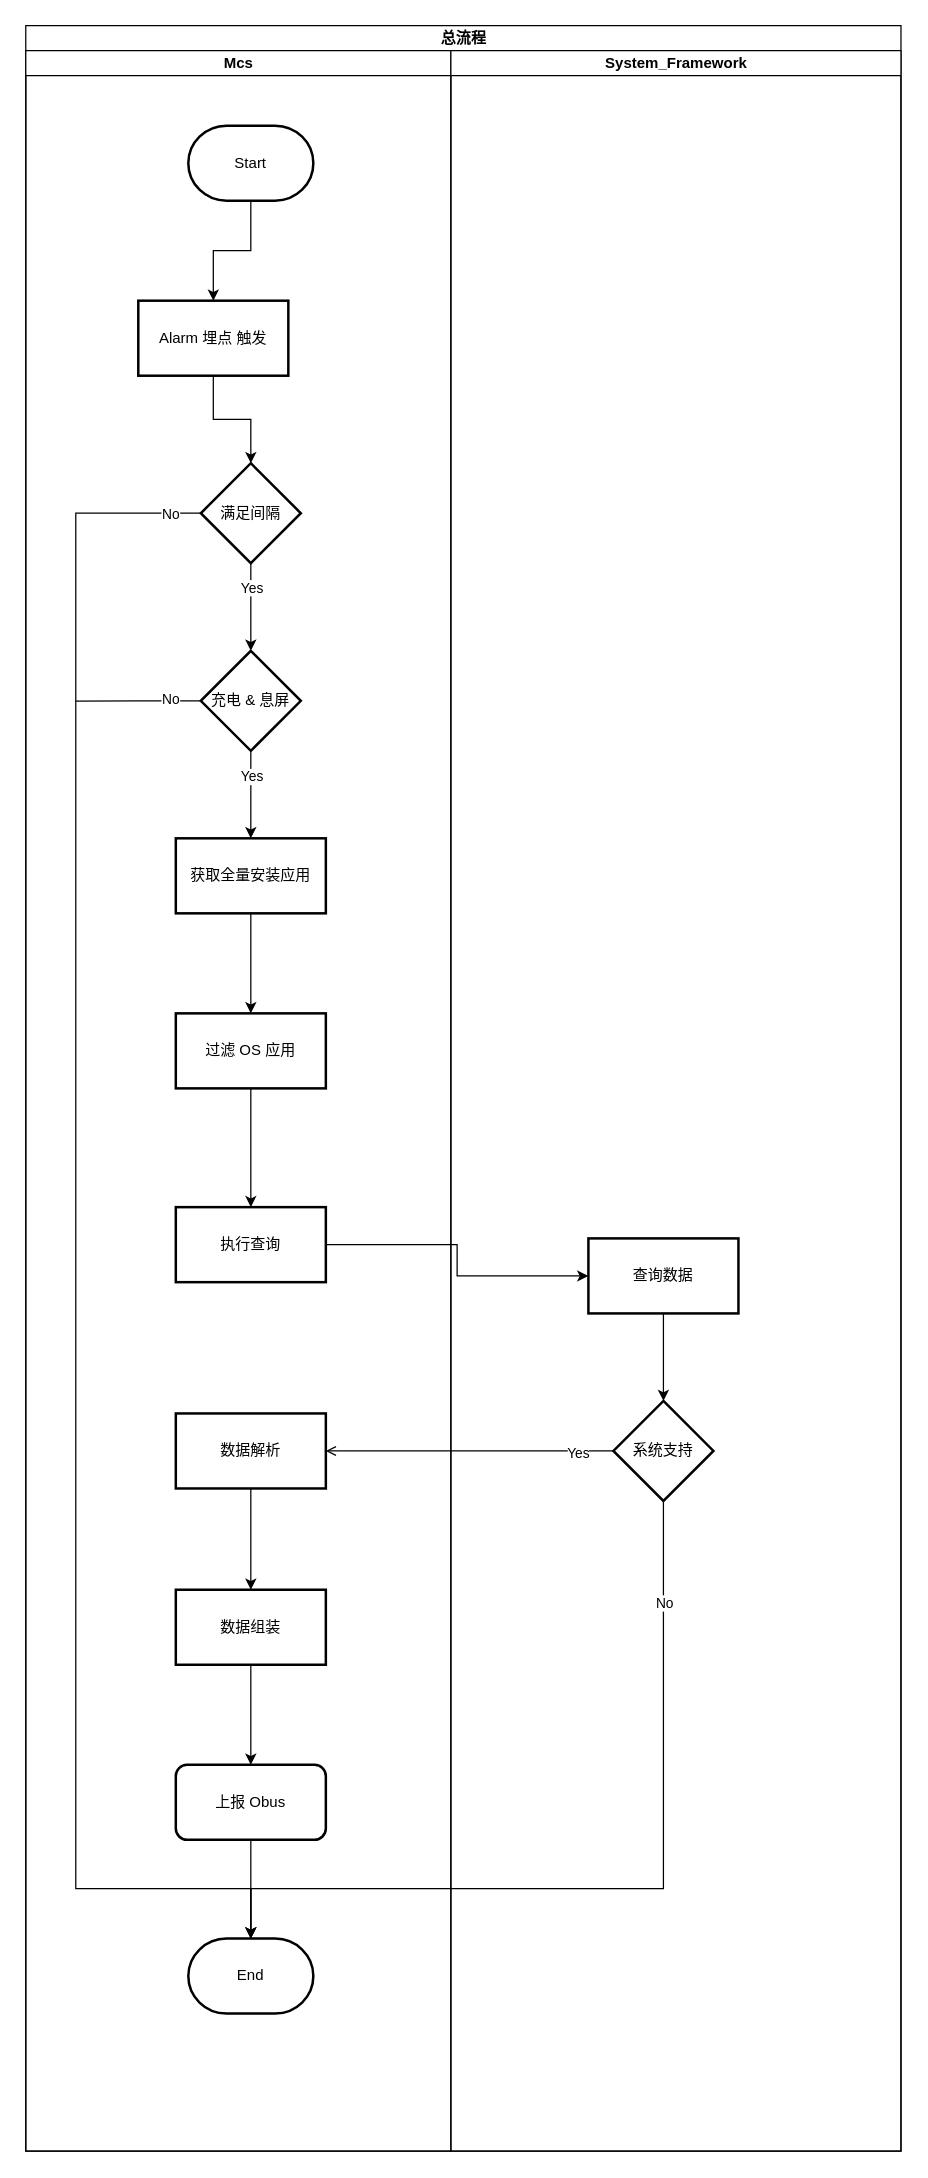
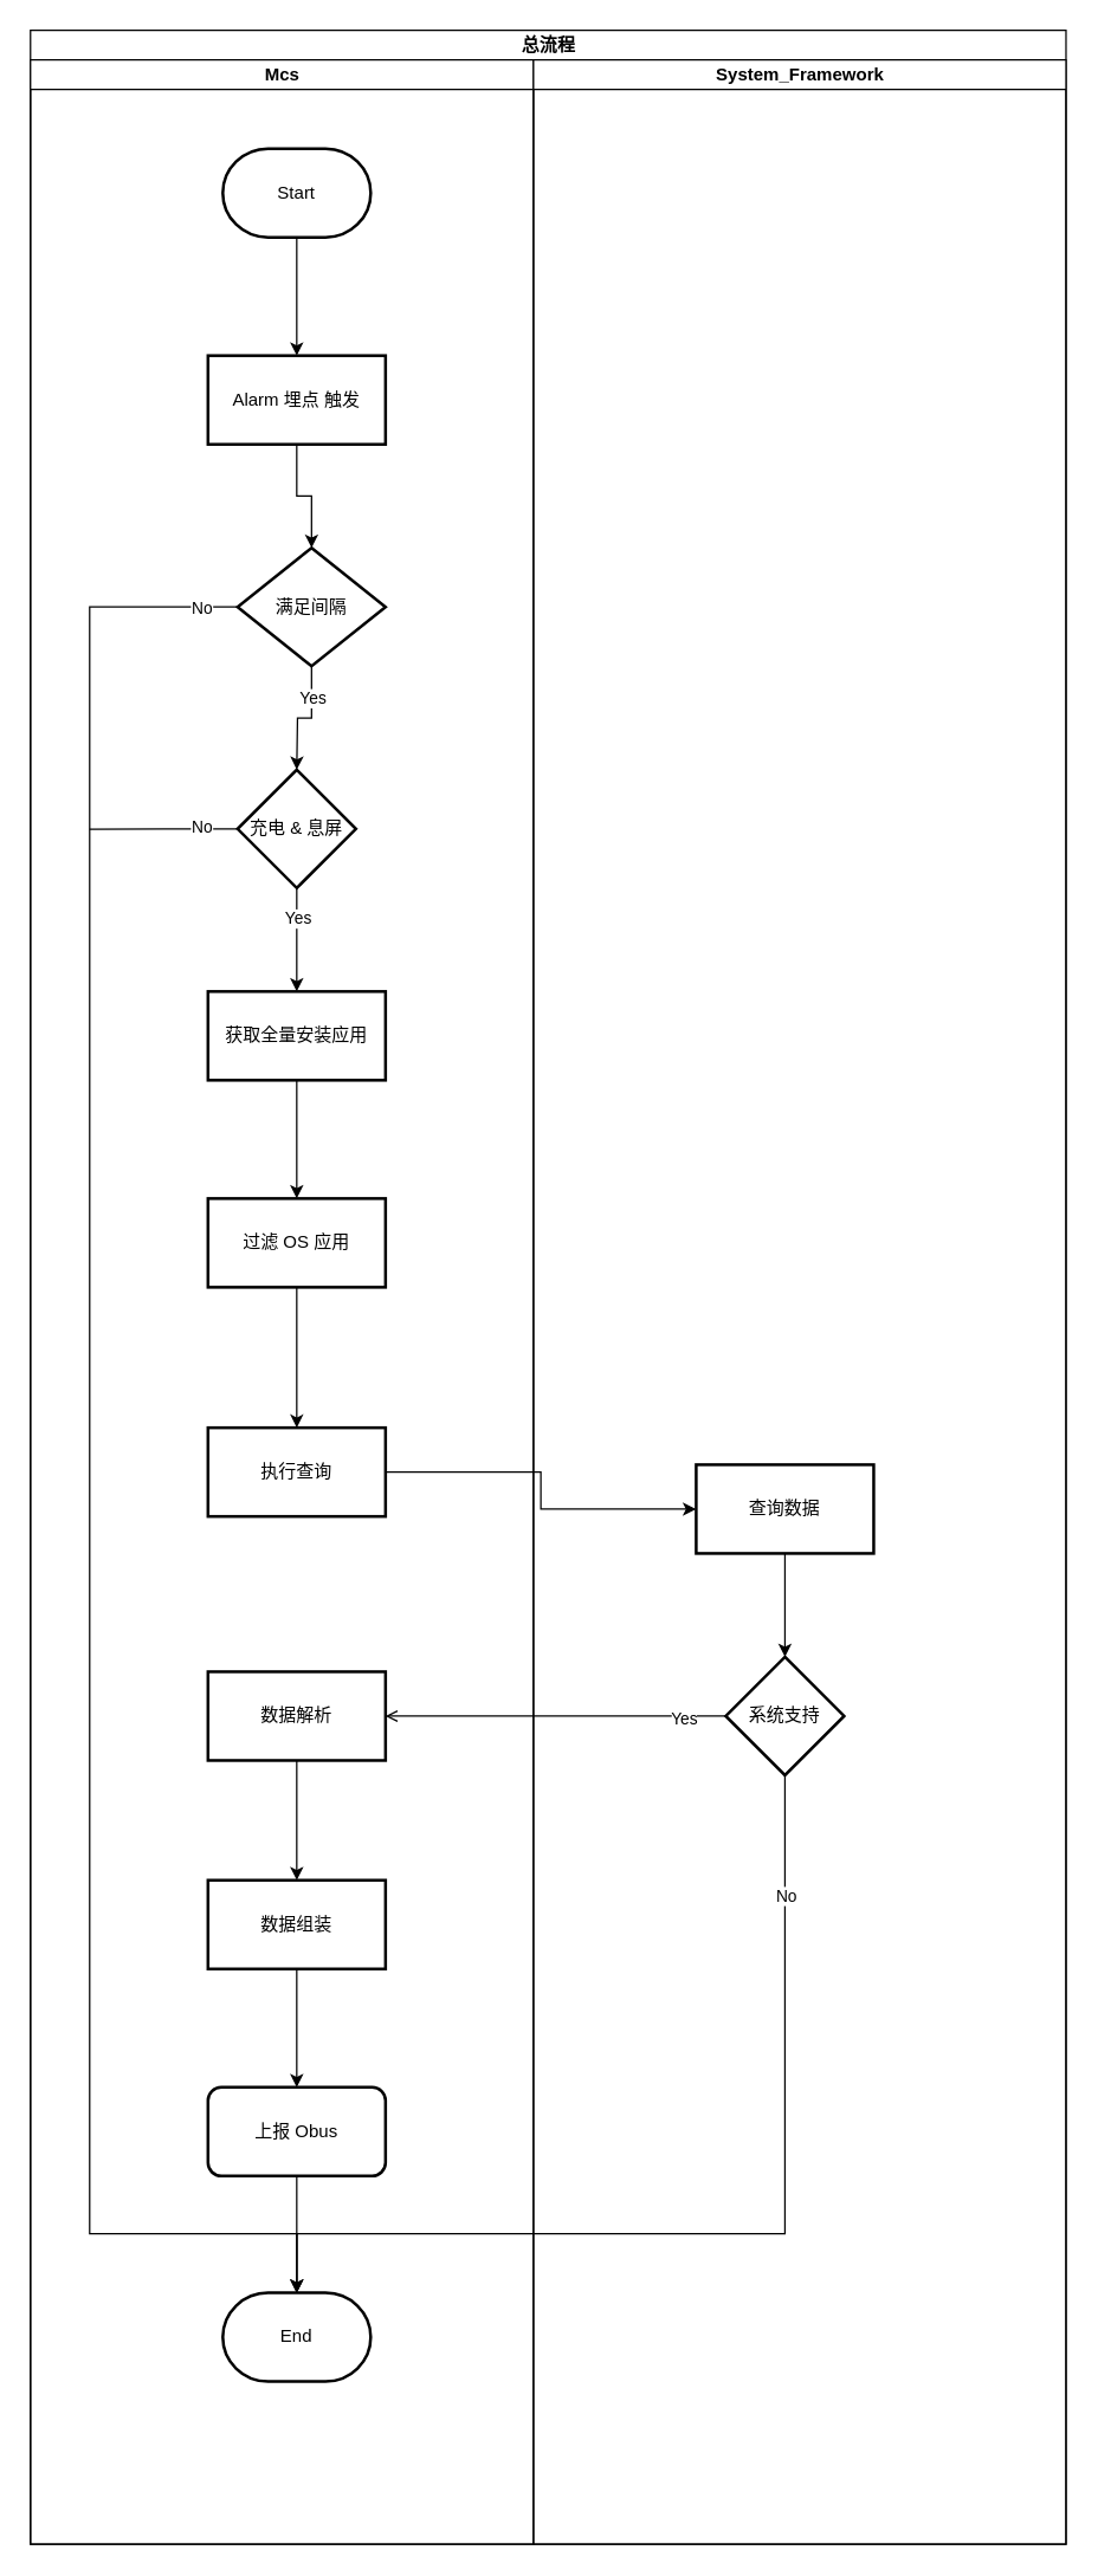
  <mxCell id="0" />
  <mxCell id="1" parent="0" />
  <mxCell id="2" value="总流程" style="swimlane;childLayout=stackLayout;resizeParent=1;resizeParentMax=0;startSize=20;html=1;" vertex="1" parent="1"><mxGeometry x="20" y="20" width="700" height="1700" as="geometry" /></mxCell>
  <mxCell id="3" value="Mcs" style="swimlane;startSize=20;html=1;" vertex="1" parent="2"><mxGeometry y="20" width="340" height="1680" as="geometry" /></mxCell>
- <mxCell id="4" value="满足间隔" style="rhombus;whiteSpace=wrap;html=1;strokeWidth=2;" vertex="1" parent="3"><mxGeometry x="140" y="330" width="80" height="80" as="geometry" /></mxCell>
+ <mxCell id="4" value="满足间隔" style="rhombus;whiteSpace=wrap;html=1;strokeWidth=2;" vertex="1" parent="3"><mxGeometry x="140" y="330" width="100" height="80" as="geometry" /></mxCell>
  <mxCell id="5" value="" style="edgeStyle=orthogonalEdgeStyle;rounded=0;orthogonalLoop=1;jettySize=auto;html=1;" edge="1" parent="3" source="6" target="7"><mxGeometry relative="1" as="geometry" /></mxCell>
  <mxCell id="6" value="获取全量安装应用" style="whiteSpace=wrap;html=1;strokeWidth=2;" vertex="1" parent="3"><mxGeometry x="120" y="630" width="120" height="60" as="geometry" /></mxCell>
  <mxCell id="7" value="过滤 OS 应用" style="whiteSpace=wrap;html=1;strokeWidth=2;" vertex="1" parent="3"><mxGeometry x="120" y="770" width="120" height="60" as="geometry" /></mxCell>
  <mxCell id="8" value="System_Framework" style="swimlane;startSize=20;html=1;" vertex="1" parent="2"><mxGeometry x="340" y="20" width="360" height="1680" as="geometry" /></mxCell>
  <mxCell id="9" value="查询数据" style="whiteSpace=wrap;html=1;strokeWidth=2;" vertex="1" parent="8"><mxGeometry x="110" y="950" width="120" height="60" as="geometry" /></mxCell>
  <mxCell id="10" value="" style="edgeStyle=orthogonalEdgeStyle;rounded=0;orthogonalLoop=1;jettySize=auto;html=1;" edge="1" parent="1" source="11" target="13"><mxGeometry relative="1" as="geometry" /></mxCell>
  <mxCell id="11" value="Start" style="strokeWidth=2;html=1;shape=mxgraph.flowchart.terminator;whiteSpace=wrap;" vertex="1" parent="1"><mxGeometry x="150" y="100" width="100" height="60" as="geometry" /></mxCell>
  <mxCell id="12" value="" style="edgeStyle=orthogonalEdgeStyle;rounded=0;orthogonalLoop=1;jettySize=auto;html=1;" edge="1" parent="1" source="13" target="4"><mxGeometry relative="1" as="geometry" /></mxCell>
- <mxCell id="13" value="Alarm 埋点 触发" style="whiteSpace=wrap;html=1;strokeWidth=2;" vertex="1" parent="1"><mxGeometry x="110" y="240" width="120" height="60" as="geometry" /></mxCell>
+ <mxCell id="13" value="Alarm 埋点 触发" style="whiteSpace=wrap;html=1;strokeWidth=2;" vertex="1" parent="1"><mxGeometry x="140" y="240" width="120" height="60" as="geometry" /></mxCell>
  <mxCell id="14" value="" style="edgeStyle=orthogonalEdgeStyle;rounded=0;orthogonalLoop=1;jettySize=auto;html=1;exitX=0.5;exitY=1;exitDx=0;exitDy=0;" edge="1" parent="1" source="4"><mxGeometry relative="1" as="geometry"><mxPoint x="200" y="520" as="targetPoint" /><mxPoint x="200" y="440" as="sourcePoint" /></mxGeometry></mxCell>
  <mxCell id="15" value="Yes" style="edgeLabel;html=1;align=center;verticalAlign=middle;resizable=0;points=[];" vertex="1" connectable="0" parent="14"><mxGeometry x="-0.464" relative="1" as="geometry"><mxPoint as="offset" /></mxGeometry></mxCell>
  <mxCell id="16" value="" style="edgeStyle=orthogonalEdgeStyle;rounded=0;orthogonalLoop=1;jettySize=auto;html=1;entryX=0.5;entryY=0;entryDx=0;entryDy=0;" edge="1" parent="1" source="20" target="6"><mxGeometry relative="1" as="geometry"><mxPoint x="200" y="680" as="targetPoint" /></mxGeometry></mxCell>
  <mxCell id="17" value="Yes" style="edgeLabel;html=1;align=center;verticalAlign=middle;resizable=0;points=[];" vertex="1" connectable="0" parent="16"><mxGeometry x="-0.421" relative="1" as="geometry"><mxPoint as="offset" /></mxGeometry></mxCell>
  <mxCell id="18" style="edgeStyle=orthogonalEdgeStyle;rounded=0;orthogonalLoop=1;jettySize=auto;html=1;exitX=0;exitY=0.5;exitDx=0;exitDy=0;endArrow=none;endFill=0;" edge="1" parent="1" source="20"><mxGeometry relative="1" as="geometry"><mxPoint x="60" y="560.37" as="targetPoint" /></mxGeometry></mxCell>
  <mxCell id="19" value="No" style="edgeLabel;html=1;align=center;verticalAlign=middle;resizable=0;points=[];" vertex="1" connectable="0" parent="18"><mxGeometry x="-0.502" y="-2" relative="1" as="geometry"><mxPoint as="offset" /></mxGeometry></mxCell>
  <mxCell id="20" value="充电 &amp;amp; 息屏" style="rhombus;whiteSpace=wrap;html=1;strokeWidth=2;" vertex="1" parent="1"><mxGeometry x="160" y="520" width="80" height="80" as="geometry" /></mxCell>
  <mxCell id="21" value="" style="edgeStyle=orthogonalEdgeStyle;rounded=0;orthogonalLoop=1;jettySize=auto;html=1;entryX=0;entryY=0.5;entryDx=0;entryDy=0;" edge="1" parent="1" source="22" target="9"><mxGeometry relative="1" as="geometry"><mxPoint x="470" y="1020" as="targetPoint" /></mxGeometry></mxCell>
  <mxCell id="22" value="执行查询" style="whiteSpace=wrap;html=1;strokeWidth=2;" vertex="1" parent="1"><mxGeometry x="140" y="965" width="120" height="60" as="geometry" /></mxCell>
  <mxCell id="23" value="" style="edgeStyle=orthogonalEdgeStyle;rounded=0;orthogonalLoop=1;jettySize=auto;html=1;exitX=0.5;exitY=1;exitDx=0;exitDy=0;" edge="1" parent="1" target="32" source="9"><mxGeometry relative="1" as="geometry"><mxPoint x="530" y="1050" as="sourcePoint" /></mxGeometry></mxCell>
  <mxCell id="24" value="" style="edgeStyle=orthogonalEdgeStyle;rounded=0;orthogonalLoop=1;jettySize=auto;html=1;" edge="1" parent="1" source="25" target="27"><mxGeometry relative="1" as="geometry" /></mxCell>
  <mxCell id="25" value="数据解析" style="whiteSpace=wrap;html=1;strokeWidth=2;" vertex="1" parent="1"><mxGeometry x="140" y="1130" width="120" height="60" as="geometry" /></mxCell>
  <mxCell id="26" value="" style="edgeStyle=orthogonalEdgeStyle;rounded=0;orthogonalLoop=1;jettySize=auto;html=1;" edge="1" parent="1" source="27" target="33"><mxGeometry relative="1" as="geometry" /></mxCell>
  <mxCell id="27" value="数据组装" style="whiteSpace=wrap;html=1;strokeWidth=2;" vertex="1" parent="1"><mxGeometry x="140" y="1271" width="120" height="60" as="geometry" /></mxCell>
  <mxCell id="28" style="edgeStyle=orthogonalEdgeStyle;rounded=0;orthogonalLoop=1;jettySize=auto;html=1;exitX=0;exitY=0.5;exitDx=0;exitDy=0;entryX=1;entryY=0.5;entryDx=0;entryDy=0;endArrow=open;" edge="1" parent="1" source="32" target="25"><mxGeometry relative="1" as="geometry" /></mxCell>
  <mxCell id="29" value="Yes" style="edgeLabel;html=1;align=center;verticalAlign=middle;resizable=0;points=[];" vertex="1" connectable="0" parent="28"><mxGeometry x="-0.75" y="1" relative="1" as="geometry"><mxPoint as="offset" /></mxGeometry></mxCell>
  <mxCell id="30" style="edgeStyle=orthogonalEdgeStyle;rounded=0;orthogonalLoop=1;jettySize=auto;html=1;exitX=0.5;exitY=1;exitDx=0;exitDy=0;" edge="1" parent="1" source="32"><mxGeometry relative="1" as="geometry"><mxPoint x="200" y="1550" as="targetPoint" /><Array as="points"><mxPoint x="530" y="1510" /><mxPoint x="200" y="1510" /></Array></mxGeometry></mxCell>
  <mxCell id="31" value="No" style="edgeLabel;html=1;align=center;verticalAlign=middle;resizable=0;points=[];" vertex="1" connectable="0" parent="30"><mxGeometry x="-0.763" relative="1" as="geometry"><mxPoint as="offset" /></mxGeometry></mxCell>
  <mxCell id="32" value="系统支持" style="rhombus;whiteSpace=wrap;html=1;strokeWidth=2;" vertex="1" parent="1"><mxGeometry x="490" y="1120" width="80" height="80" as="geometry" /></mxCell>
  <mxCell id="33" value="上报 Obus" style="whiteSpace=wrap;html=1;strokeWidth=2;rounded=1;" vertex="1" parent="1"><mxGeometry x="140" y="1411" width="120" height="60" as="geometry" /></mxCell>
  <mxCell id="34" value="End" style="strokeWidth=2;html=1;shape=mxgraph.flowchart.terminator;whiteSpace=wrap;" vertex="1" parent="1"><mxGeometry x="150" y="1550" width="100" height="60" as="geometry" /></mxCell>
  <mxCell id="35" style="edgeStyle=orthogonalEdgeStyle;rounded=0;orthogonalLoop=1;jettySize=auto;html=1;entryX=0.5;entryY=0;entryDx=0;entryDy=0;entryPerimeter=0;" edge="1" parent="1" source="33" target="34"><mxGeometry relative="1" as="geometry" /></mxCell>
  <mxCell id="36" style="edgeStyle=orthogonalEdgeStyle;rounded=0;orthogonalLoop=1;jettySize=auto;html=1;exitX=0.5;exitY=1;exitDx=0;exitDy=0;entryX=0.5;entryY=0;entryDx=0;entryDy=0;" edge="1" parent="1" source="7" target="22"><mxGeometry relative="1" as="geometry" /></mxCell>
  <mxCell id="37" style="edgeStyle=orthogonalEdgeStyle;rounded=0;orthogonalLoop=1;jettySize=auto;html=1;exitX=0;exitY=0.5;exitDx=0;exitDy=0;entryX=0.5;entryY=0;entryDx=0;entryDy=0;entryPerimeter=0;" edge="1" parent="1" source="4" target="34"><mxGeometry relative="1" as="geometry"><mxPoint x="200" y="1510" as="targetPoint" /><Array as="points"><mxPoint x="60" y="410" /><mxPoint x="60" y="1510" /><mxPoint x="200" y="1510" /></Array></mxGeometry></mxCell>
  <mxCell id="38" value="No" style="edgeLabel;html=1;align=center;verticalAlign=middle;resizable=0;points=[];" vertex="1" connectable="0" parent="37"><mxGeometry x="-0.964" relative="1" as="geometry"><mxPoint as="offset" /></mxGeometry></mxCell>
